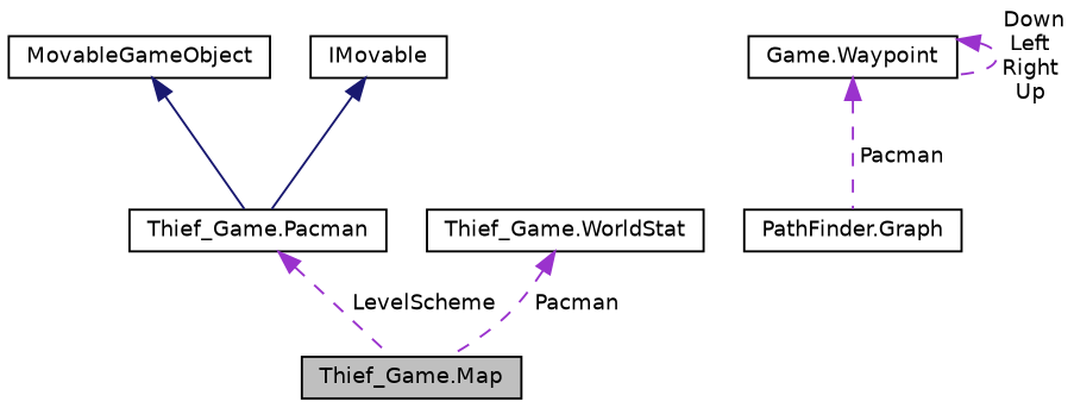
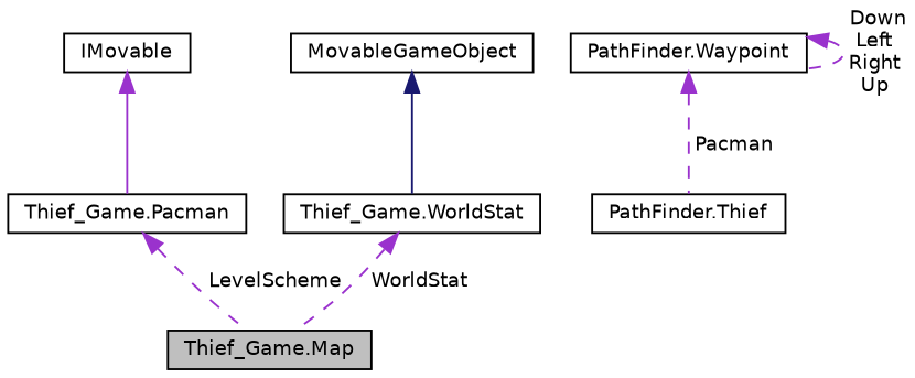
  digraph {
    node [color=black fillcolor=white fontname=Helvetica fontsize=10 shape=record style=filled]
    edge [color=darkorchid3 dir=back fontname=Helvetica fontsize=10 labelfontname=Helvetica labelfontsize=10 style=dashed]
    n1 [fillcolor=grey75 fontcolor=black height=0.2 label="Thief_Game.Map" width=0.4]
-   n2 [height=0.2 label="PathFinder.Graph" width=0.4]
-   n3 [height=0.2 label="Game.Waypoint" width=0.4]
+   n2 [height=0.2 label="PathFinder.Thief" width=0.4]
+   n3 [height=0.2 label="PathFinder.Waypoint" width=0.4]
    n4 [height=0.2 label="Thief_Game.Pacman" width=0.4]
    n5 [height=0.2 label=MovableGameObject width=0.4]
    n6 [height=0.2 label=IMovable width=0.4]
    n7 [height=0.2 label="Thief_Game.WorldStat" width=0.4]
    n3 -> n2 [label=" Pacman"]
    n3 -> n3 [label=" Down\nLeft\nRight\nUp"]
    n4 -> n1 [label=" LevelScheme"]
-   n5 -> n4 [color=midnightblue style=solid]
-   n6 -> n4 [color=midnightblue style=solid]
-   n7 -> n1 [label=" Pacman"]
+   n5 -> n7 [color=midnightblue style=solid]
+   n6 -> n4 [style=solid]
+   n7 -> n1 [label=" WorldStat"]
  }
